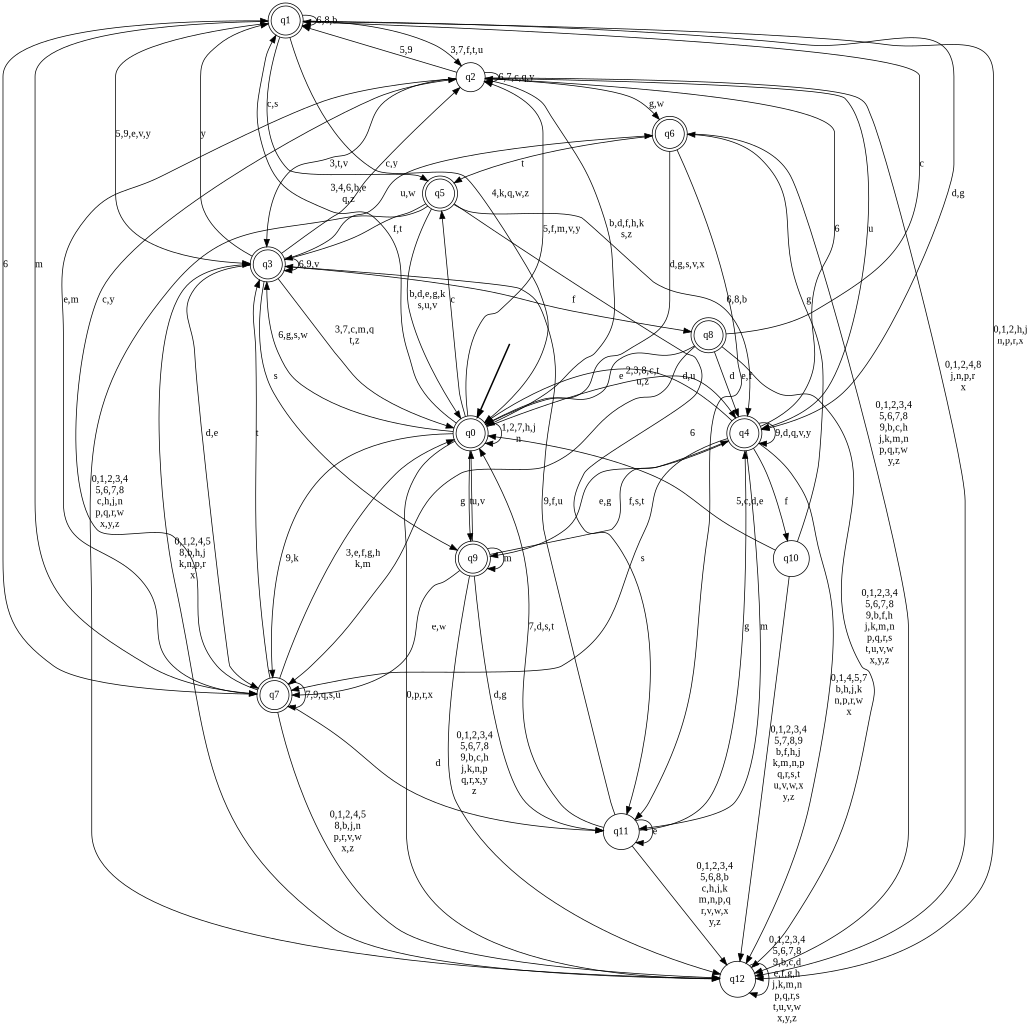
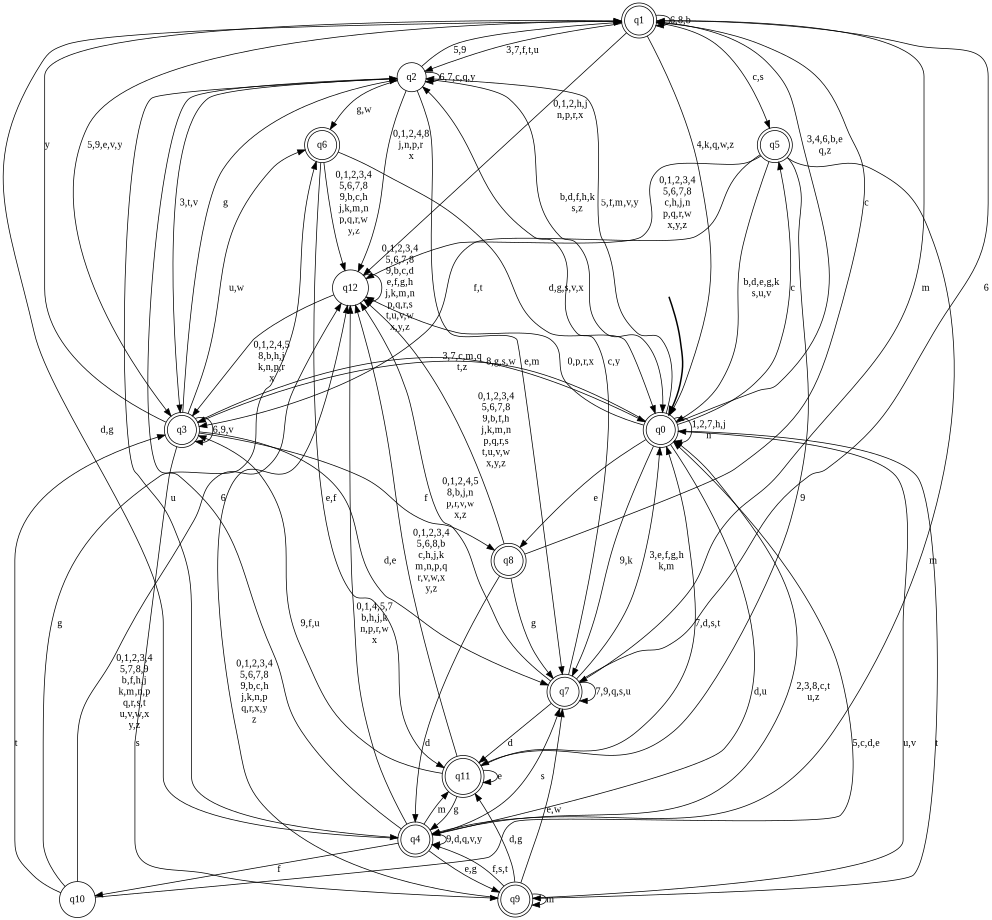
  digraph {
    fontname="Liberation Serif"
    rankdir=TB
    node [fontname="Liberation Serif" shape=doublecircle style="rounded,filled" color=black fillcolor=white]
    edge [fontname="Liberation Serif"]
    __start0 [height=0 shape=none style=invis width=0 color="" fillcolor=""]
    n2 [label=q0]
    n3 [label=q1]
    n4 [label=q2 shape=circle style=filled]
    n5 [label=q3]
    n6 [label=q4]
    n7 [label=q5]
    n8 [label=q7]
    n9 [label=q9]
    n10 [label=q12 shape=circle style=filled]
    n11 [label=q6]
    n12 [label=q8]
    n13 [label=q10 shape=circle style=filled]
-   n14 [label=q11 shape=circle style=filled]
+   n14 [label=q11 style=filled]
    subgraph cluster_1 {
      nodesep=0.15
      ranksep=0.15
      style=invis
      __start0
      n2
    }
    __start0 -> n2 [penwidth=2]
    n2 -> n2 [label="1,2,7,h,j\nn"]
    n2 -> n3 [label="3,4,6,b,e\nq,z"]
    n2 -> n4 [label="5,f,m,v,y"]
-   n2 -> n5 [label="6,g,s,w"]
+   n2 -> n5 [label="8,g,s,w"]
    n2 -> n6 [label="d,u"]
    n2 -> n7 [label=c]
    n2 -> n8 [label="9,k"]
    n2 -> n9 [label=t]
    n2 -> n10 [label="0,p,r,x"]
    n3 -> n2 [label="4,k,q,w,z"]
    n3 -> n3 [label="6,8,b"]
    n3 -> n4 [label="3,7,f,t,u"]
    n3 -> n5 [label="5,9,e,v,y"]
-   n3 -> n6 [label="d,g"]
+   n6 -> n3 [label="d,g"]
    n3 -> n7 [label="c,s"]
    n3 -> n8 [label=m]
    n3 -> n10 [label="0,1,2,h,j\nn,p,r,x"]
    n4 -> n2 [label="b,d,f,h,k\ns,z"]
    n4 -> n3 [label="5,9"]
    n4 -> n4 [label="6,7,c,q,y"]
    n4 -> n5 [label="3,t,v"]
    n4 -> n6 [label=u]
    n4 -> n8 [label="e,m"]
    n4 -> n10 [label="0,1,2,4,8\nj,n,p,r\nx"]
    n4 -> n11 [label="g,w"]
    n5 -> n2 [label="3,7,c,m,q\nt,z"]
    n5 -> n3 [label=y]
-   n5 -> n4 [label="c,y"]
+   n5 -> n4 [label=g]
    n5 -> n5 [label="6,9,v"]
    n5 -> n8 [label="d,e"]
    n5 -> n9 [label=s]
    n5 -> n11 [label="u,w"]
    n5 -> n12 [label=f]
    n6 -> n2 [label="2,3,8,c,t\nu,z"]
    n6 -> n4 [label=6]
    n6 -> n6 [label="9,d,q,v,y"]
    n6 -> n8 [label=s]
    n6 -> n9 [label="e,g"]
    n6 -> n10 [label="0,1,4,5,7\nb,h,j,k\nn,p,r,w\nx"]
    n6 -> n13 [label=f]
    n6 -> n14 [label=m]
    n7 -> n2 [label="b,d,e,g,k\ns,u,v"]
    n7 -> n5 [label="f,t"]
-   n7 -> n6 [label="6,8,b"]
+   n7 -> n6 [label=m]
    n7 -> n10 [label="0,1,2,3,4\n5,6,7,8\nc,h,j,n\np,q,r,w\nx,y,z"]
-   n7 -> n14 [label=6]
+   n7 -> n14 [label=9]
    n8 -> n2 [label="3,e,f,g,h\nk,m"]
    n8 -> n3 [label=6]
    n8 -> n4 [label="c,y"]
-   n8 -> n5 [label=t]
+   n13 -> n5 [label=t]
    n8 -> n8 [label="7,9,q,s,u"]
    n8 -> n10 [label="0,1,2,4,5\n8,b,j,n\np,r,v,w\nx,z"]
    n8 -> n14 [label=d]
    n9 -> n2 [label="u,v"]
    n9 -> n6 [label="f,s,t"]
    n9 -> n8 [label="e,w"]
    n9 -> n9 [label=m]
    n9 -> n10 [label="0,1,2,3,4\n5,6,7,8\n9,b,c,h\nj,k,n,p\nq,r,x,y\nz"]
    n9 -> n14 [label="d,g"]
    n10 -> n5 [label="0,1,2,4,5\n8,b,h,j\nk,n,p,r\nx"]
    n10 -> n10 [label="0,1,2,3,4\n5,6,7,8\n9,b,c,d\ne,f,g,h\nj,k,m,n\np,q,r,s\nt,u,v,w\nx,y,z"]
    n11 -> n2 [label="d,g,s,v,x"]
-   n11 -> n7 [label=t]
    n11 -> n10 [label="0,1,2,3,4\n5,6,7,8\n9,b,c,h\nj,k,m,n\np,q,r,w\ny,z"]
    n11 -> n14 [label="e,f"]
-   n12 -> n2 [label=e]
+   n2 -> n12 [label=e]
    n12 -> n3 [label=c]
    n12 -> n6 [label=d]
    n12 -> n8 [label=g]
    n12 -> n10 [label="0,1,2,3,4\n5,6,7,8\n9,b,f,h\nj,k,m,n\np,q,r,s\nt,u,v,w\nx,y,z"]
    n13 -> n2 [label="5,c,d,e"]
    n13 -> n10 [label="0,1,2,3,4\n5,7,8,9\nb,f,h,j\nk,m,n,p\nq,r,s,t\nu,v,w,x\ny,z"]
    n13 -> n11 [label=g]
    n14 -> n2 [label="7,d,s,t"]
    n14 -> n5 [label="9,f,u"]
    n14 -> n6 [label=g]
    n14 -> n10 [label="0,1,2,3,4\n5,6,8,b\nc,h,j,k\nm,n,p,q\nr,v,w,x\ny,z"]
    n14 -> n14 [label=e]
  }
